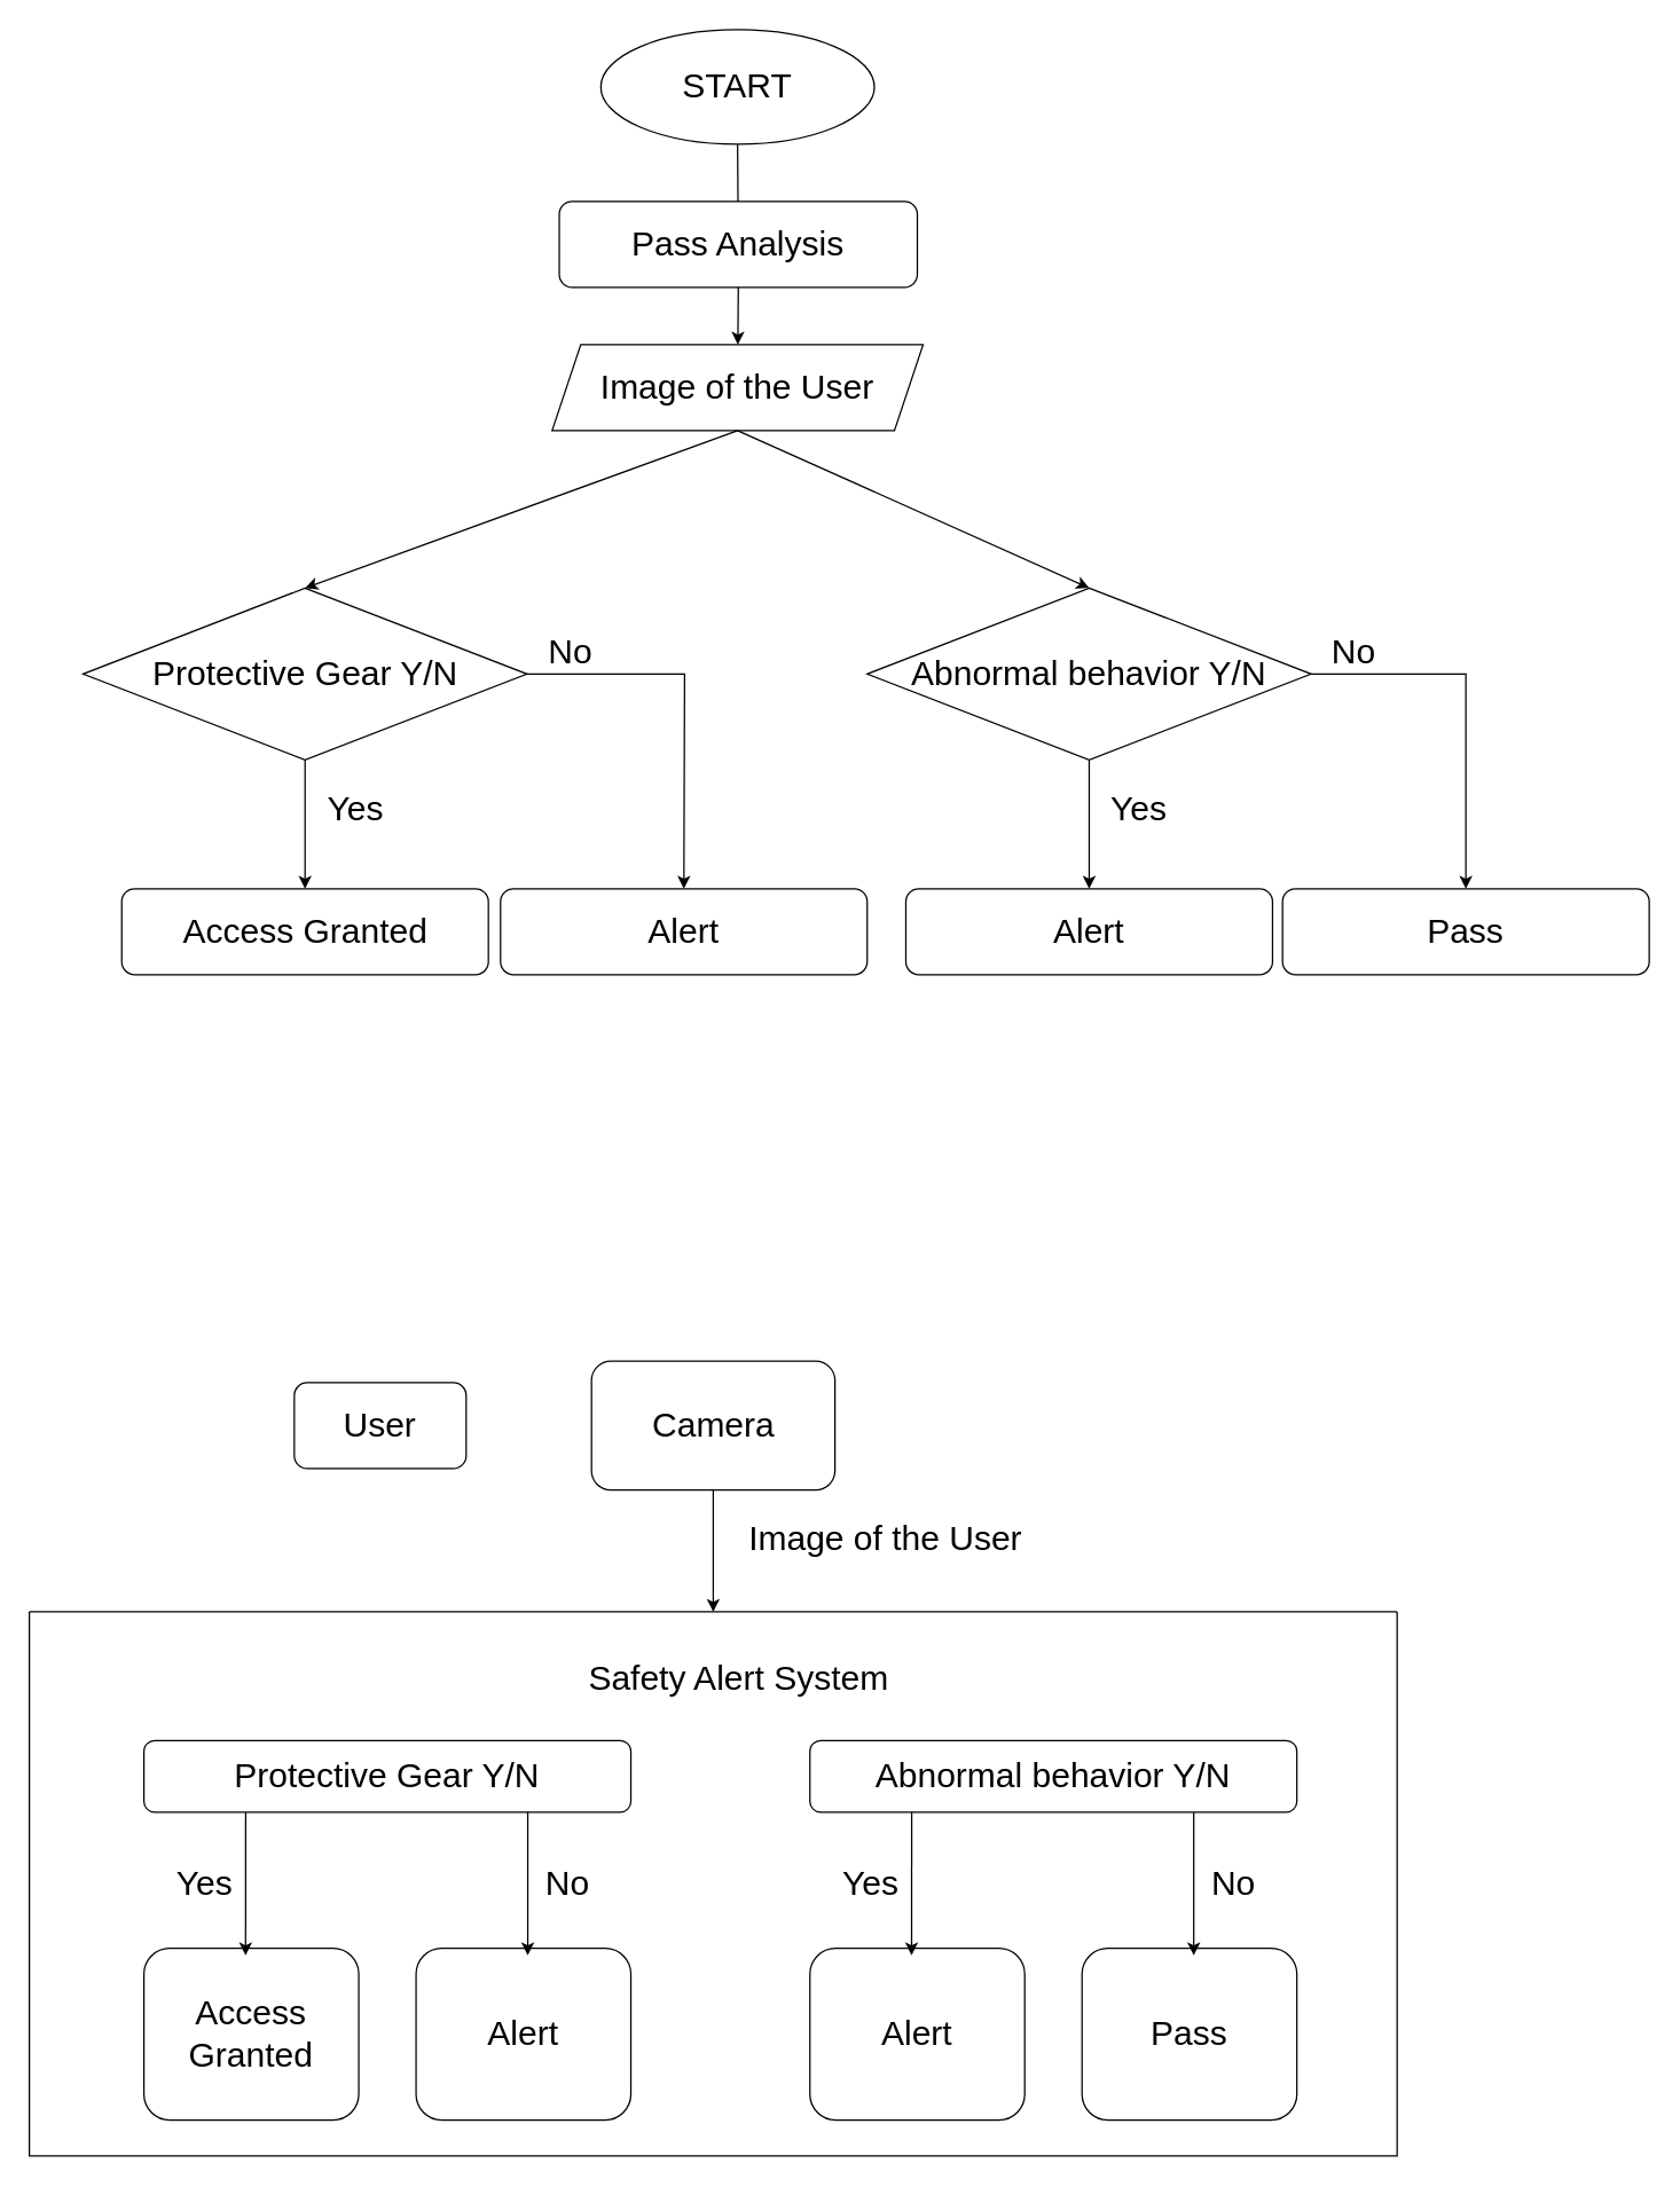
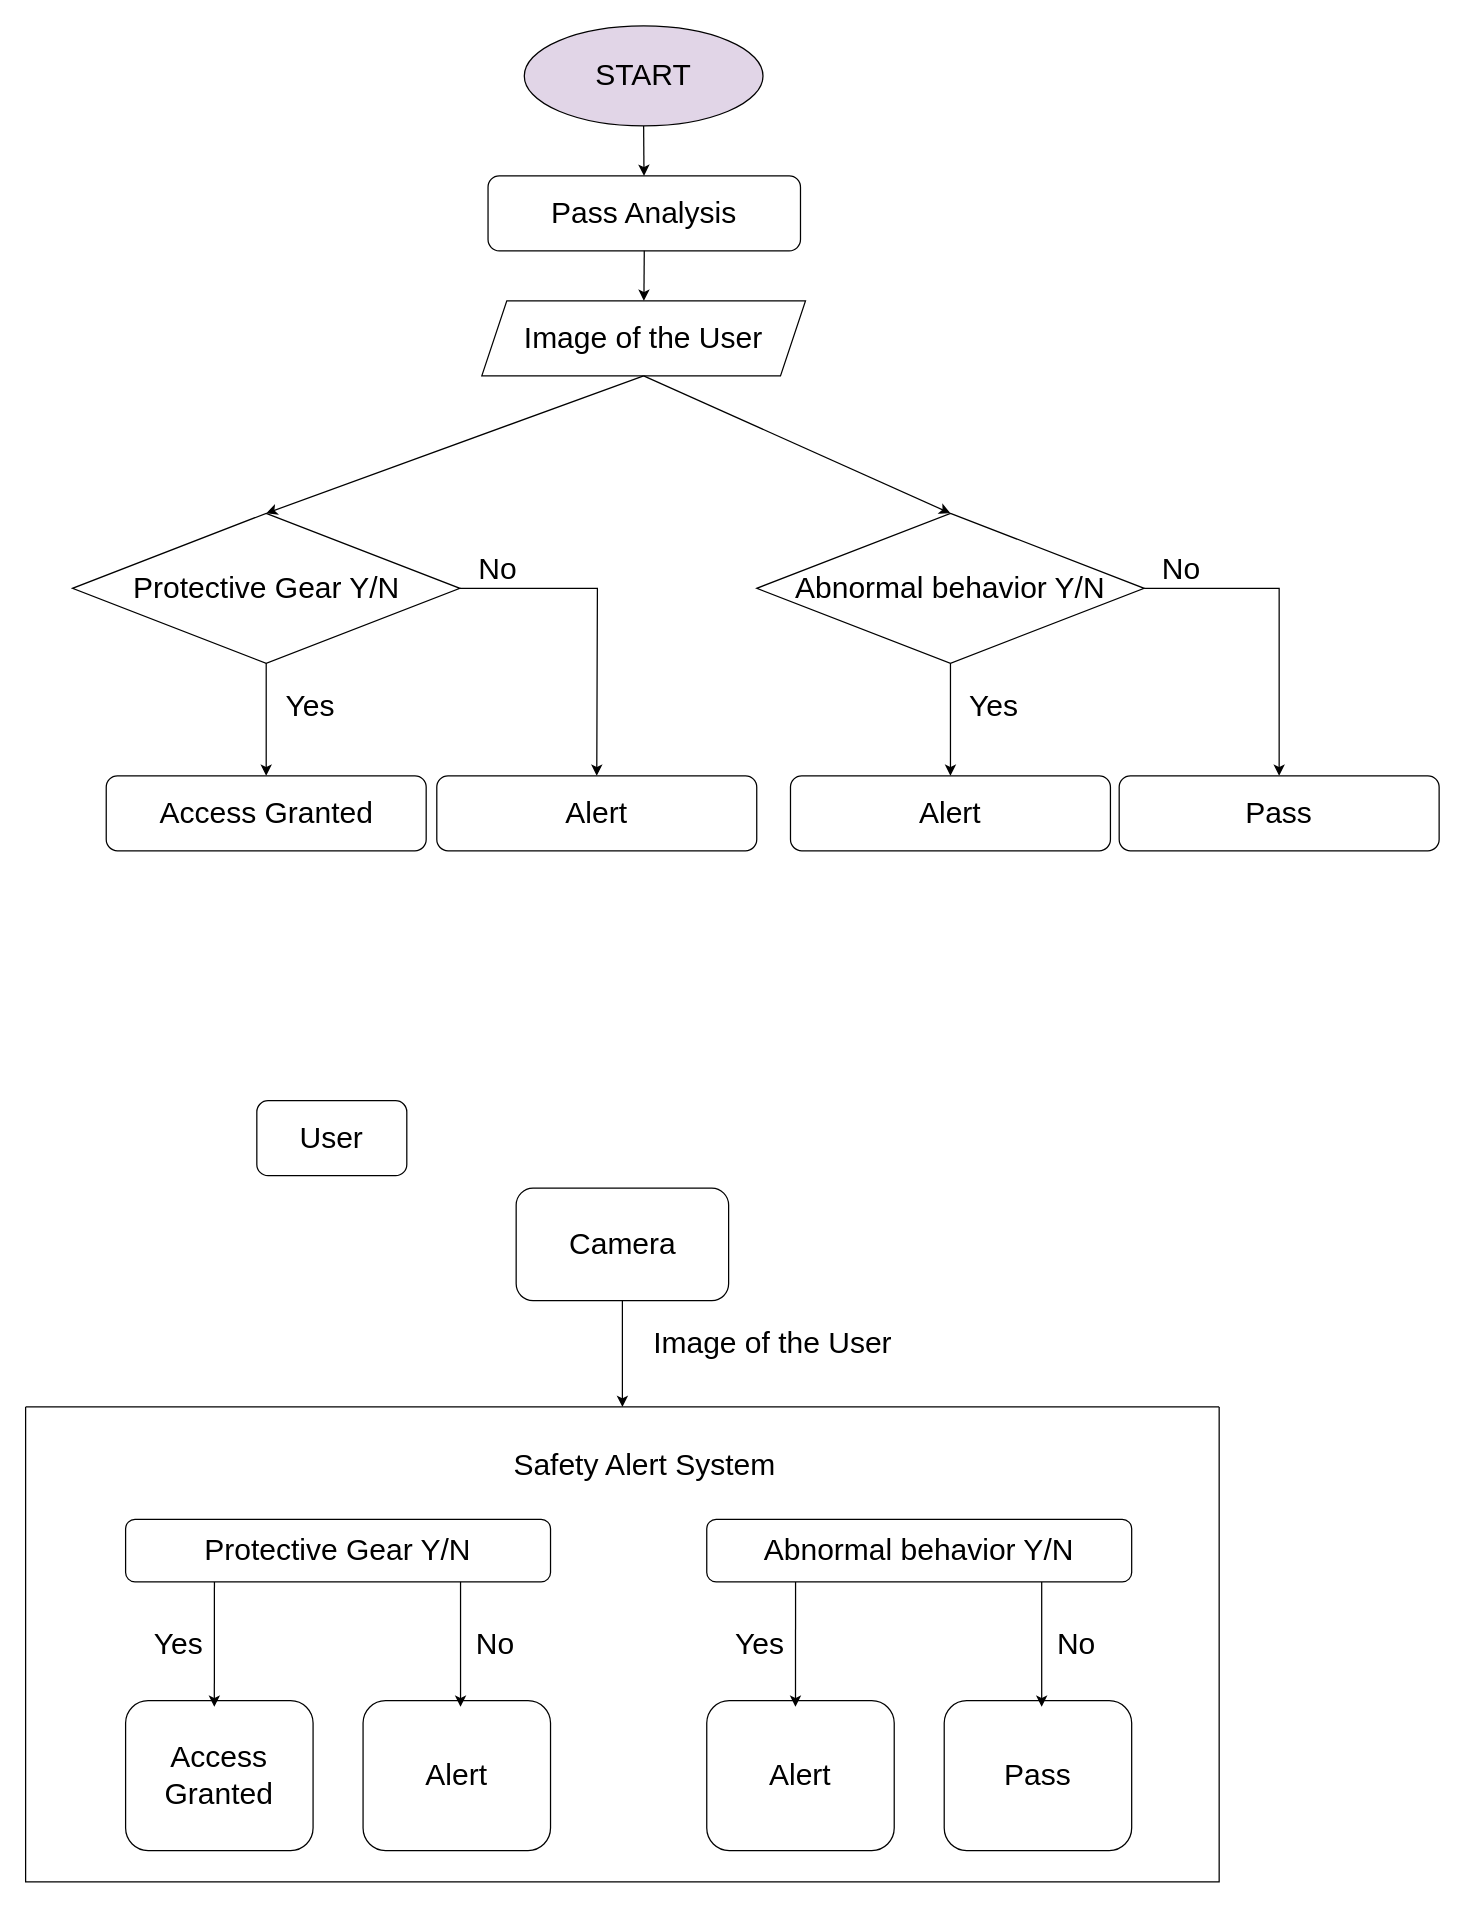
  <mxCell id="0" />
  <mxCell id="1" parent="0" />
- <mxCell id="2" value="User" style="rounded=1;whiteSpace=wrap;html=1;fontSize=24;" parent="1" vertex="1"><mxGeometry x="205" y="965" width="120" height="60" as="geometry" /></mxCell>
+ <mxCell id="2" value="User" style="rounded=1;whiteSpace=wrap;html=1;fontSize=24;" parent="1" vertex="1"><mxGeometry x="205" y="880" width="120" height="60" as="geometry" /></mxCell>
  <mxCell id="3" value="Camera" style="rounded=1;whiteSpace=wrap;html=1;fontSize=24;" parent="1" vertex="1"><mxGeometry x="412.5" y="950" width="170" height="90" as="geometry" /></mxCell>
  <mxCell id="4" value="" style="endArrow=classic;html=1;rounded=0;fontSize=24;exitX=0.5;exitY=1;exitDx=0;exitDy=0;entryX=0.5;entryY=0;entryDx=0;entryDy=0;" parent="1" source="3" target="5" edge="1"><mxGeometry width="50" height="50" relative="1" as="geometry"><mxPoint x="246" y="1295" as="sourcePoint" /><mxPoint x="170.88" y="1166.08" as="targetPoint" /></mxGeometry></mxCell>
  <mxCell id="5" value="" style="swimlane;startSize=0;fontSize=24;" parent="1" vertex="1"><mxGeometry x="20" y="1125" width="955" height="380" as="geometry" /></mxCell>
  <mxCell id="6" value="&lt;font style=&quot;font-size: 24px;&quot;&gt;Safety Alert System&lt;/font&gt;" style="text;html=1;align=center;verticalAlign=middle;resizable=0;points=[];autosize=1;strokeColor=none;fillColor=none;fontSize=24;" parent="5" vertex="1"><mxGeometry x="385" y="32" width="220" height="30" as="geometry" /></mxCell>
  <mxCell id="7" value="Alert" style="rounded=1;whiteSpace=wrap;html=1;fontSize=24;" parent="5" vertex="1"><mxGeometry x="270" y="235" width="150" height="120" as="geometry" /></mxCell>
  <mxCell id="8" value="Protective Gear Y/N" style="rounded=1;whiteSpace=wrap;html=1;fontSize=24;" parent="5" vertex="1"><mxGeometry x="80" y="90" width="340" height="50" as="geometry" /></mxCell>
  <mxCell id="9" value="Access Granted" style="rounded=1;whiteSpace=wrap;html=1;fontSize=24;" parent="5" vertex="1"><mxGeometry x="80" y="235" width="150" height="120" as="geometry" /></mxCell>
  <mxCell id="10" value="" style="endArrow=classic;html=1;rounded=0;fontSize=24;" parent="5" edge="1"><mxGeometry width="50" height="50" relative="1" as="geometry"><mxPoint x="348" y="140" as="sourcePoint" /><mxPoint x="348" y="240" as="targetPoint" /></mxGeometry></mxCell>
  <mxCell id="11" value="No" style="text;html=1;strokeColor=none;fillColor=none;align=center;verticalAlign=middle;whiteSpace=wrap;rounded=0;fontSize=24;" parent="5" vertex="1"><mxGeometry x="346" y="175" width="60" height="30" as="geometry" /></mxCell>
  <mxCell id="12" value="" style="endArrow=classic;html=1;rounded=0;fontSize=24;exitX=0.209;exitY=1;exitDx=0;exitDy=0;exitPerimeter=0;" parent="5" source="8" edge="1"><mxGeometry width="50" height="50" relative="1" as="geometry"><mxPoint x="226" y="170" as="sourcePoint" /><mxPoint x="151" y="240" as="targetPoint" /></mxGeometry></mxCell>
  <mxCell id="13" value="Yes&amp;nbsp;" style="text;html=1;strokeColor=none;fillColor=none;align=center;verticalAlign=middle;whiteSpace=wrap;rounded=0;fontSize=24;" parent="5" vertex="1"><mxGeometry x="96" y="175" width="60" height="30" as="geometry" /></mxCell>
  <mxCell id="14" value="Pass" style="rounded=1;whiteSpace=wrap;html=1;fontSize=24;" parent="5" vertex="1"><mxGeometry x="735" y="235" width="150" height="120" as="geometry" /></mxCell>
  <mxCell id="15" value="Abnormal behavior Y/N" style="rounded=1;whiteSpace=wrap;html=1;fontSize=24;" parent="5" vertex="1"><mxGeometry x="545" y="90" width="340" height="50" as="geometry" /></mxCell>
  <mxCell id="16" value="Alert" style="rounded=1;whiteSpace=wrap;html=1;fontSize=24;" parent="5" vertex="1"><mxGeometry x="545" y="235" width="150" height="120" as="geometry" /></mxCell>
  <mxCell id="17" value="" style="endArrow=classic;html=1;rounded=0;fontSize=24;" parent="5" edge="1"><mxGeometry width="50" height="50" relative="1" as="geometry"><mxPoint x="813" y="140" as="sourcePoint" /><mxPoint x="813" y="240" as="targetPoint" /></mxGeometry></mxCell>
  <mxCell id="18" value="No" style="text;html=1;strokeColor=none;fillColor=none;align=center;verticalAlign=middle;whiteSpace=wrap;rounded=0;fontSize=24;" parent="5" vertex="1"><mxGeometry x="811" y="175" width="60" height="30" as="geometry" /></mxCell>
  <mxCell id="19" value="" style="endArrow=classic;html=1;rounded=0;fontSize=24;exitX=0.209;exitY=1;exitDx=0;exitDy=0;exitPerimeter=0;" parent="5" source="15" edge="1"><mxGeometry width="50" height="50" relative="1" as="geometry"><mxPoint x="506" y="-975" as="sourcePoint" /><mxPoint x="616" y="240" as="targetPoint" /></mxGeometry></mxCell>
  <mxCell id="20" value="Yes&amp;nbsp;" style="text;html=1;strokeColor=none;fillColor=none;align=center;verticalAlign=middle;whiteSpace=wrap;rounded=0;fontSize=24;" parent="5" vertex="1"><mxGeometry x="561" y="175" width="60" height="30" as="geometry" /></mxCell>
  <mxCell id="21" value="Image of the User" style="text;html=1;strokeColor=none;fillColor=none;align=center;verticalAlign=middle;whiteSpace=wrap;rounded=0;fontSize=24;" parent="1" vertex="1"><mxGeometry x="465" y="1059" width="306" height="30" as="geometry" /></mxCell>
  <mxCell id="22" value="Image of the User" style="shape=parallelogram;perimeter=parallelogramPerimeter;whiteSpace=wrap;html=1;fixedSize=1;fontSize=24;" parent="1" vertex="1"><mxGeometry x="385" y="240" width="259" height="60" as="geometry" /></mxCell>
- <mxCell id="23" value="START" style="ellipse;whiteSpace=wrap;html=1;fontSize=24;" parent="1" vertex="1"><mxGeometry x="419" y="20" width="191" height="80" as="geometry" /></mxCell>
+ <mxCell id="23" value="START" style="ellipse;whiteSpace=wrap;html=1;fontSize=24;fillColor=#e1d5e7;" parent="1" vertex="1"><mxGeometry x="419" y="20" width="191" height="80" as="geometry" /></mxCell>
  <mxCell id="24" value="Pass Analysis" style="rounded=1;whiteSpace=wrap;html=1;fontSize=24;" parent="1" vertex="1"><mxGeometry x="390" y="140" width="250" height="60" as="geometry" /></mxCell>
  <mxCell id="25" value="Protective Gear Y/N" style="rhombus;whiteSpace=wrap;html=1;fontSize=24;" parent="1" vertex="1"><mxGeometry x="57.5" y="410" width="310" height="120" as="geometry" /></mxCell>
  <mxCell id="26" value="" style="endArrow=classic;html=1;rounded=0;fontSize=24;exitX=1;exitY=0.5;exitDx=0;exitDy=0;entryX=0.5;entryY=0;entryDx=0;entryDy=0;" parent="1" source="25" target="41" edge="1"><mxGeometry width="50" height="50" relative="1" as="geometry"><mxPoint x="307.5" y="470" as="sourcePoint" /><mxPoint x="497.5" y="620" as="targetPoint" /><Array as="points"><mxPoint x="477.5" y="470" /></Array></mxGeometry></mxCell>
  <mxCell id="27" value="" style="endArrow=classic;html=1;rounded=0;fontSize=24;exitX=0.5;exitY=1;exitDx=0;exitDy=0;entryX=0.5;entryY=0;entryDx=0;entryDy=0;" parent="1" source="25" edge="1"><mxGeometry width="50" height="50" relative="1" as="geometry"><mxPoint x="337.5" y="570" as="sourcePoint" /><mxPoint x="212.5" y="620" as="targetPoint" /></mxGeometry></mxCell>
- <mxCell id="28" value="" style="endArrow=none;html=1;rounded=0;fontSize=24;exitX=0.5;exitY=1;exitDx=0;exitDy=0;" parent="1" source="23" target="24" edge="1"><mxGeometry width="50" height="50" relative="1" as="geometry"><mxPoint x="640" y="300" as="sourcePoint" /><mxPoint x="690" y="250" as="targetPoint" /></mxGeometry></mxCell>
+ <mxCell id="28" value="" style="endArrow=classic;html=1;rounded=0;fontSize=24;exitX=0.5;exitY=1;exitDx=0;exitDy=0;" parent="1" source="23" target="24" edge="1"><mxGeometry width="50" height="50" relative="1" as="geometry"><mxPoint x="640" y="300" as="sourcePoint" /><mxPoint x="690" y="250" as="targetPoint" /></mxGeometry></mxCell>
  <mxCell id="29" value="" style="endArrow=classic;html=1;rounded=0;fontSize=24;exitX=0.5;exitY=1;exitDx=0;exitDy=0;" parent="1" source="24" target="22" edge="1"><mxGeometry width="50" height="50" relative="1" as="geometry"><mxPoint x="640" y="300" as="sourcePoint" /><mxPoint x="690" y="250" as="targetPoint" /></mxGeometry></mxCell>
  <mxCell id="30" value="" style="endArrow=classic;html=1;rounded=0;fontSize=24;entryX=0.5;entryY=0;entryDx=0;entryDy=0;exitX=0.5;exitY=1;exitDx=0;exitDy=0;" parent="1" source="22" target="25" edge="1"><mxGeometry width="50" height="50" relative="1" as="geometry"><mxPoint x="515" y="300" as="sourcePoint" /><mxPoint x="149" y="390" as="targetPoint" /></mxGeometry></mxCell>
  <mxCell id="31" value="No" style="text;html=1;strokeColor=none;fillColor=none;align=center;verticalAlign=middle;whiteSpace=wrap;rounded=0;fontSize=24;" parent="1" vertex="1"><mxGeometry x="367.5" y="440" width="60" height="30" as="geometry" /></mxCell>
  <mxCell id="32" value="Yes" style="text;html=1;strokeColor=none;fillColor=none;align=center;verticalAlign=middle;whiteSpace=wrap;rounded=0;fontSize=24;" parent="1" vertex="1"><mxGeometry x="217.5" y="550" width="60" height="30" as="geometry" /></mxCell>
  <mxCell id="33" value="Abnormal behavior Y/N" style="rhombus;whiteSpace=wrap;html=1;fontSize=24;" parent="1" vertex="1"><mxGeometry x="605" y="410" width="310" height="120" as="geometry" /></mxCell>
  <mxCell id="34" value="Alert" style="rounded=1;whiteSpace=wrap;html=1;fontSize=24;" parent="1" vertex="1"><mxGeometry x="632" y="620" width="256" height="60" as="geometry" /></mxCell>
  <mxCell id="35" value="" style="endArrow=classic;html=1;rounded=0;fontSize=24;exitX=1;exitY=0.5;exitDx=0;exitDy=0;entryX=0.5;entryY=0;entryDx=0;entryDy=0;" parent="1" source="33" target="42" edge="1"><mxGeometry width="50" height="50" relative="1" as="geometry"><mxPoint x="885" y="570" as="sourcePoint" /><mxPoint x="1080" y="620" as="targetPoint" /><Array as="points"><mxPoint x="1023" y="470" /></Array></mxGeometry></mxCell>
  <mxCell id="36" value="" style="endArrow=classic;html=1;rounded=0;fontSize=24;exitX=0.5;exitY=1;exitDx=0;exitDy=0;entryX=0.5;entryY=0;entryDx=0;entryDy=0;" parent="1" source="33" target="34" edge="1"><mxGeometry width="50" height="50" relative="1" as="geometry"><mxPoint x="885" y="570" as="sourcePoint" /><mxPoint x="935" y="520" as="targetPoint" /></mxGeometry></mxCell>
  <mxCell id="37" value="No" style="text;html=1;strokeColor=none;fillColor=none;align=center;verticalAlign=middle;whiteSpace=wrap;rounded=0;fontSize=24;" parent="1" vertex="1"><mxGeometry x="915" y="440" width="60" height="30" as="geometry" /></mxCell>
  <mxCell id="38" value="Yes" style="text;html=1;strokeColor=none;fillColor=none;align=center;verticalAlign=middle;whiteSpace=wrap;rounded=0;fontSize=24;" parent="1" vertex="1"><mxGeometry x="765" y="550" width="60" height="30" as="geometry" /></mxCell>
  <mxCell id="39" value="" style="endArrow=classic;html=1;fontSize=24;entryX=0.5;entryY=0;entryDx=0;entryDy=0;exitX=0.5;exitY=1;exitDx=0;exitDy=0;" parent="1" source="22" target="33" edge="1"><mxGeometry width="50" height="50" relative="1" as="geometry"><mxPoint x="515" y="300" as="sourcePoint" /><mxPoint x="915" y="420" as="targetPoint" /></mxGeometry></mxCell>
  <mxCell id="40" value="Access Granted" style="rounded=1;whiteSpace=wrap;html=1;fontSize=24;" parent="1" vertex="1"><mxGeometry x="84.5" y="620" width="256" height="60" as="geometry" /></mxCell>
  <mxCell id="41" value="Alert" style="rounded=1;whiteSpace=wrap;html=1;fontSize=24;" parent="1" vertex="1"><mxGeometry x="349" y="620" width="256" height="60" as="geometry" /></mxCell>
  <mxCell id="42" value="Pass" style="rounded=1;whiteSpace=wrap;html=1;fontSize=24;" parent="1" vertex="1"><mxGeometry x="895" y="620" width="256" height="60" as="geometry" /></mxCell>
